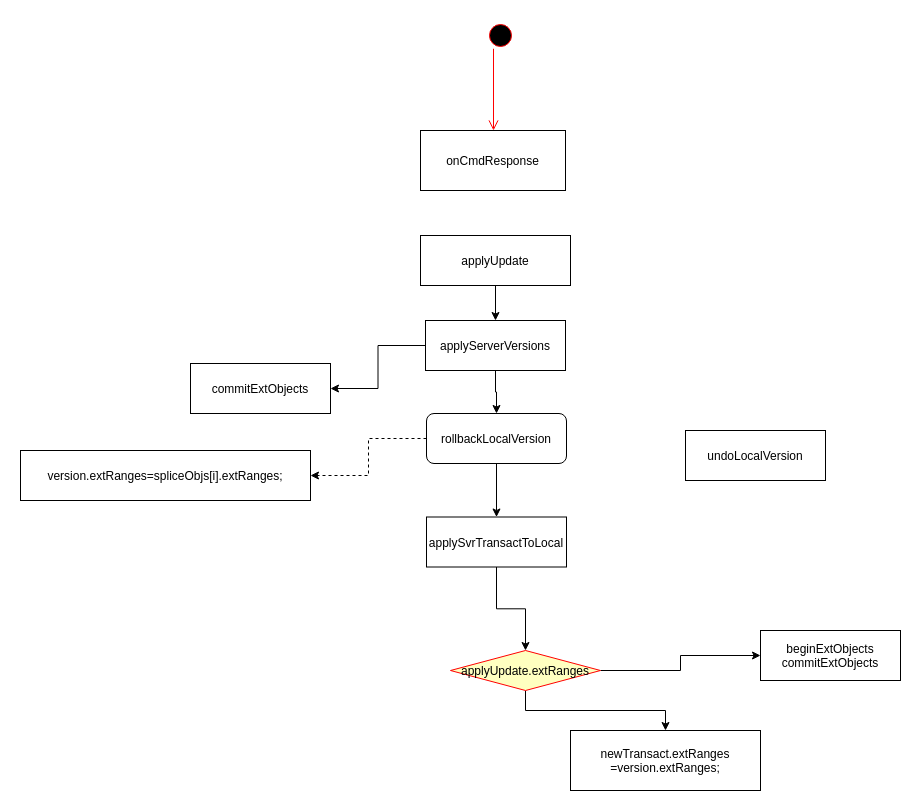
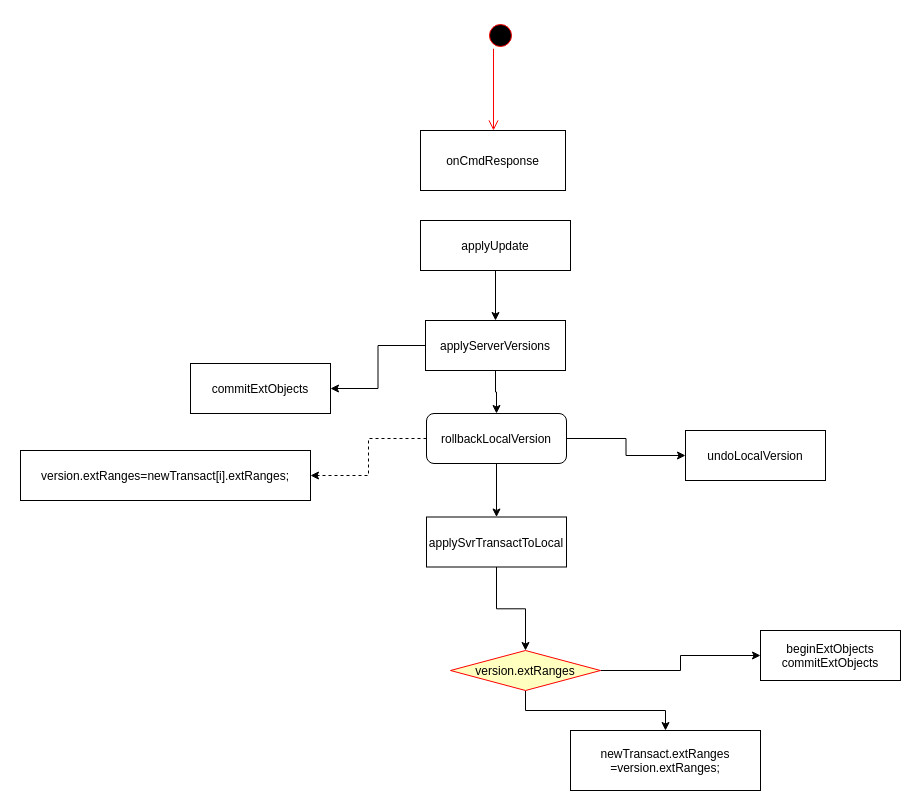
  <mxCell id="0" />
  <mxCell id="1" parent="0" />
  <mxCell id="2" value="" style="ellipse;shape=startState;fillColor=#000000;strokeColor=#ff0000;" parent="1" vertex="1"><mxGeometry x="485" y="20" width="30" height="30" as="geometry" /></mxCell>
  <mxCell id="3" value="" style="edgeStyle=elbowEdgeStyle;elbow=horizontal;verticalAlign=bottom;endArrow=open;endSize=8;strokeColor=#FF0000;endFill=1;rounded=0;entryX=0.5;entryY=0;entryDx=0;entryDy=0;" parent="1" source="2" target="4" edge="1"><mxGeometry x="604.5" y="108" as="geometry"><mxPoint x="579.5" y="168" as="targetPoint" /></mxGeometry></mxCell>
  <mxCell id="4" value="onCmdResponse" style="" parent="1" vertex="1"><mxGeometry x="420" y="130" width="145" height="60" as="geometry" /></mxCell>
  <mxCell id="5" value="" style="edgeStyle=orthogonalEdgeStyle;rounded=0;orthogonalLoop=1;jettySize=auto;html=1;" edge="1" parent="1" source="6" target="9"><mxGeometry relative="1" as="geometry" /></mxCell>
- <mxCell id="6" value="applyUpdate" style="" parent="1" vertex="1"><mxGeometry x="420" y="235" width="150" height="50" as="geometry" /></mxCell>
+ <mxCell id="6" value="applyUpdate" style="" parent="1" vertex="1"><mxGeometry x="420" y="220" width="150" height="50" as="geometry" /></mxCell>
  <mxCell id="7" value="" style="edgeStyle=orthogonalEdgeStyle;rounded=0;orthogonalLoop=1;jettySize=auto;html=1;" edge="1" parent="1" source="9" target="22"><mxGeometry relative="1" as="geometry" /></mxCell>
  <mxCell id="8" value="" style="edgeStyle=orthogonalEdgeStyle;rounded=0;orthogonalLoop=1;jettySize=auto;html=1;" edge="1" parent="1" source="9" target="13"><mxGeometry relative="1" as="geometry" /></mxCell>
  <mxCell id="9" value="applyServerVersions" style="" vertex="1" parent="1"><mxGeometry x="425" y="320" width="140" height="50" as="geometry" /></mxCell>
+ <mxCell id="10" value="" style="edgeStyle=orthogonalEdgeStyle;rounded=0;orthogonalLoop=1;jettySize=auto;html=1;" edge="1" parent="1" source="13" target="21"><mxGeometry relative="1" as="geometry" /></mxCell>
  <mxCell id="11" value="" style="edgeStyle=orthogonalEdgeStyle;rounded=0;orthogonalLoop=1;jettySize=auto;html=1;dashed=1;" edge="1" parent="1" source="13" target="14"><mxGeometry relative="1" as="geometry" /></mxCell>
  <mxCell id="12" value="" style="edgeStyle=orthogonalEdgeStyle;rounded=0;orthogonalLoop=1;jettySize=auto;html=1;" edge="1" parent="1" source="13" target="18"><mxGeometry relative="1" as="geometry" /></mxCell>
  <mxCell id="13" value="rollbackLocalVersion" style="rounded=1;" vertex="1" parent="1"><mxGeometry x="426" y="413" width="140" height="50" as="geometry" /></mxCell>
- <mxCell id="14" value="version.extRanges=spliceObjs[i].extRanges;" style="" vertex="1" parent="1"><mxGeometry x="20" y="450" width="290" height="50" as="geometry" /></mxCell>
+ <mxCell id="14" value="version.extRanges=newTransact[i].extRanges;" style="" vertex="1" parent="1"><mxGeometry x="20" y="450" width="290" height="50" as="geometry" /></mxCell>
  <mxCell id="15" value="" style="edgeStyle=orthogonalEdgeStyle;rounded=0;orthogonalLoop=1;jettySize=auto;html=1;exitX=1;exitY=0.5;exitDx=0;exitDy=0;" edge="1" parent="1" source="23" target="20"><mxGeometry relative="1" as="geometry" /></mxCell>
  <mxCell id="16" value="" style="edgeStyle=orthogonalEdgeStyle;rounded=0;orthogonalLoop=1;jettySize=auto;html=1;exitX=0.5;exitY=1;exitDx=0;exitDy=0;" edge="1" parent="1" source="23" target="19"><mxGeometry relative="1" as="geometry" /></mxCell>
  <mxCell id="17" style="edgeStyle=orthogonalEdgeStyle;rounded=0;orthogonalLoop=1;jettySize=auto;html=1;entryX=0.5;entryY=0;entryDx=0;entryDy=0;" edge="1" parent="1" source="18" target="23"><mxGeometry relative="1" as="geometry" /></mxCell>
  <mxCell id="18" value="applySvrTransactToLocal" style="" vertex="1" parent="1"><mxGeometry x="426" y="516.5" width="140" height="50" as="geometry" /></mxCell>
  <mxCell id="19" value="newTransact.extRanges&#10;=version.extRanges;" style="" vertex="1" parent="1"><mxGeometry x="570" y="730" width="190" height="60" as="geometry" /></mxCell>
  <mxCell id="20" value="beginExtObjects&#10;commitExtObjects" style="" vertex="1" parent="1"><mxGeometry x="760" y="630" width="140" height="50" as="geometry" /></mxCell>
  <mxCell id="21" value="undoLocalVersion" style="" vertex="1" parent="1"><mxGeometry x="685" y="430" width="140" height="50" as="geometry" /></mxCell>
  <mxCell id="22" value="commitExtObjects" style="" vertex="1" parent="1"><mxGeometry x="190" y="363" width="140" height="50" as="geometry" /></mxCell>
- <mxCell id="23" value="applyUpdate.extRanges" style="rhombus;fillColor=#ffffc0;strokeColor=#ff0000;" parent="1" vertex="1"><mxGeometry x="450" y="650" width="150" height="40" as="geometry" /></mxCell>
+ <mxCell id="23" value="version.extRanges" style="rhombus;fillColor=#ffffc0;strokeColor=#ff0000;" parent="1" vertex="1"><mxGeometry x="450" y="650" width="150" height="40" as="geometry" /></mxCell>
